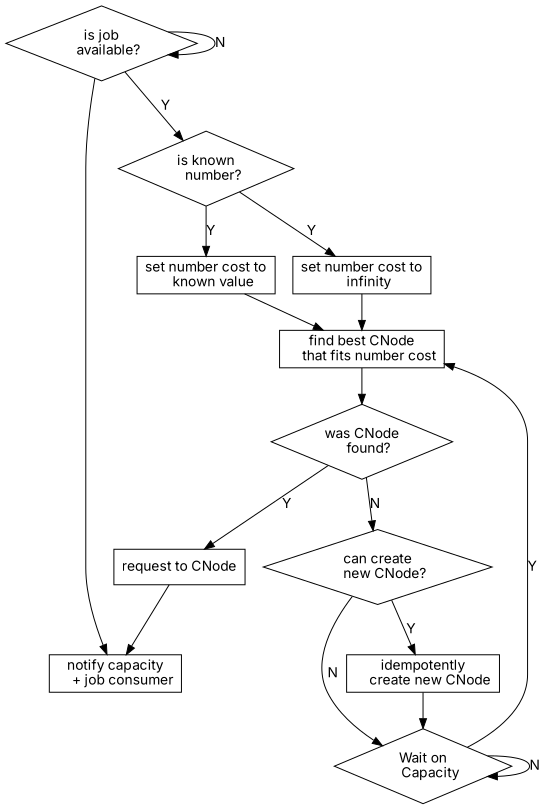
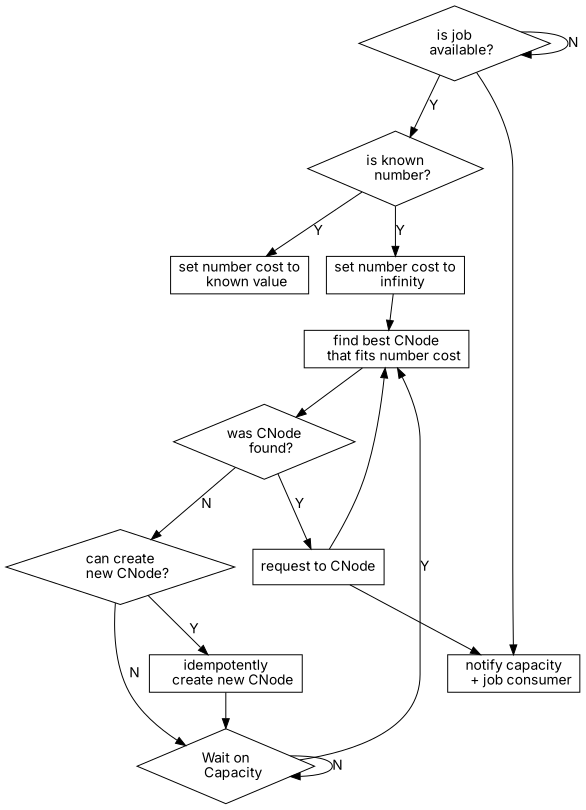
  digraph {
    fontname=Inter
    node [fontname=Inter shape=box]
    edge [fontname=Inter]
    n1 [label="is job\n    available?" shape=diamond]
    n2 [label="is known\n    number?" shape=diamond]
    n3 [label="notify capacity\n    + job consumer"]
    n4 [label="set number cost to\n    known value"]
    n5 [label="set number cost to\n    infinity"]
    n6 [label="find best CNode\n    that fits number cost"]
    n7 [label="was CNode\n    found?" shape=diamond]
    n8 [label="request to CNode"]
    n9 [label="can create\n    new CNode?" shape=diamond]
    n10 [label="idempotently\n    create new CNode"]
    n11 [label="Wait on\n    Capacity" shape=diamond]
    n1 -> n1 [label=N]
    n1 -> n2 [label=Y]
    n1 -> n3
    n2 -> n4 [label=Y]
    n2 -> n5 [label=Y]
-   n4 -> n6
+   n8 -> n6
    n5 -> n6
    n6 -> n7
    n7 -> n8 [label=Y]
    n7 -> n9 [label=N]
    n8 -> n3
    n9 -> n10 [label=Y]
    n9 -> n11 [label=N]
    n10 -> n11
    n11 -> n6 [label=Y]
    n11 -> n11 [label=N]
  }
